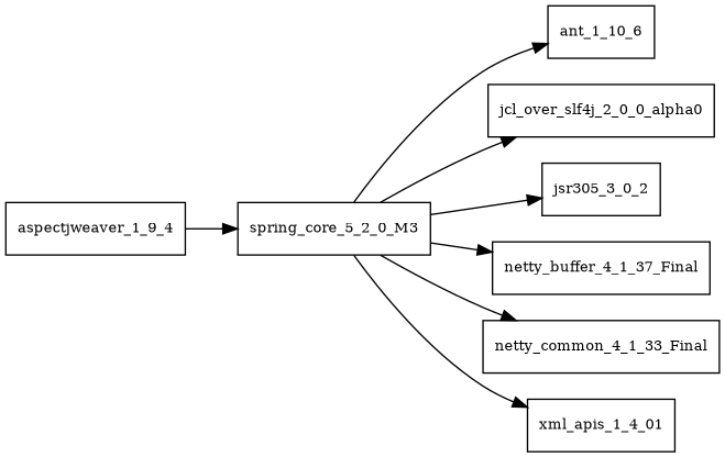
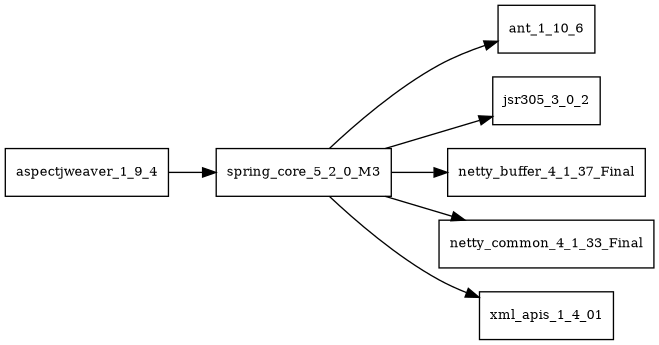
  digraph {
    rankdir=LR
    node [fontsize=10.0 shape=box]
    spring_core_5_2_0_M3
    ant_1_10_6
-   jcl_over_slf4j_2_0_0_alpha0
    jsr305_3_0_2
    netty_buffer_4_1_37_Final
    n6 [label=netty_common_4_1_33_Final]
    xml_apis_1_4_01
    aspectjweaver_1_9_4
    spring_core_5_2_0_M3 -> ant_1_10_6
-   spring_core_5_2_0_M3 -> jcl_over_slf4j_2_0_0_alpha0
    spring_core_5_2_0_M3 -> jsr305_3_0_2
    spring_core_5_2_0_M3 -> netty_buffer_4_1_37_Final
    spring_core_5_2_0_M3 -> n6
    spring_core_5_2_0_M3 -> xml_apis_1_4_01
    aspectjweaver_1_9_4 -> spring_core_5_2_0_M3
  }
